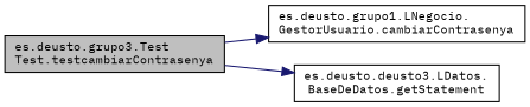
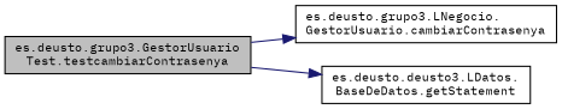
  digraph {
    fontname="IBM Plex Mono"
    rankdir=LR
    node [color=black fillcolor=white fontname="IBM Plex Mono" fontsize=10 shape=record style=filled]
    edge [color=midnightblue fontname="IBM Plex Mono" fontsize=10 labelfontname=Helvetica labelfontsize=10 style=solid]
-   n1 [fillcolor=grey75 fontcolor=black height=0.2 label="es.deusto.grupo3.Test\lTest.testcambiarContrasenya" width=0.4]
-   n2 [height=0.2 label="es.deusto.grupo1.LNegocio.\lGestorUsuario.cambiarContrasenya" width=0.4]
+   n1 [fillcolor=grey75 fontcolor=black height=0.2 label="es.deusto.grupo3.GestorUsuario\lTest.testcambiarContrasenya" width=0.4]
+   n2 [height=0.2 label="es.deusto.grupo3.LNegocio.\lGestorUsuario.cambiarContrasenya" width=0.4]
    n3 [height=0.2 label="es.deusto.deusto3.LDatos.\lBaseDeDatos.getStatement" width=0.4]
    n1 -> n2
    n1 -> n3
  }
